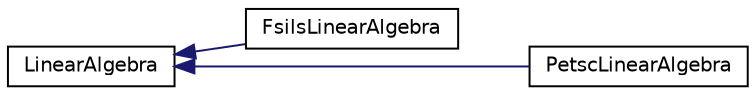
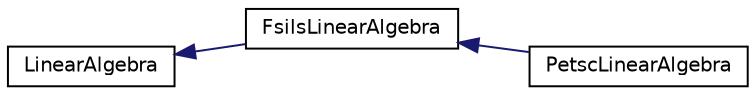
  digraph {
    fontname="DejaVu Sans"
    rankdir=LR
    node [color=black fillcolor=white fontname="DejaVu Sans" fontsize=10 shape=record style=filled]
    edge [color=midnightblue dir=back fontname="DejaVu Sans" fontsize=10 labelfontname=Helvetica labelfontsize=10 style=solid]
    n1 [height=0.2 label=LinearAlgebra width=0.4]
    n2 [height=0.2 label=FsilsLinearAlgebra width=0.4]
    n3 [height=0.2 label=PetscLinearAlgebra width=0.4]
    n1 -> n2
-   n1 -> n3
+   n2 -> n3
  }
